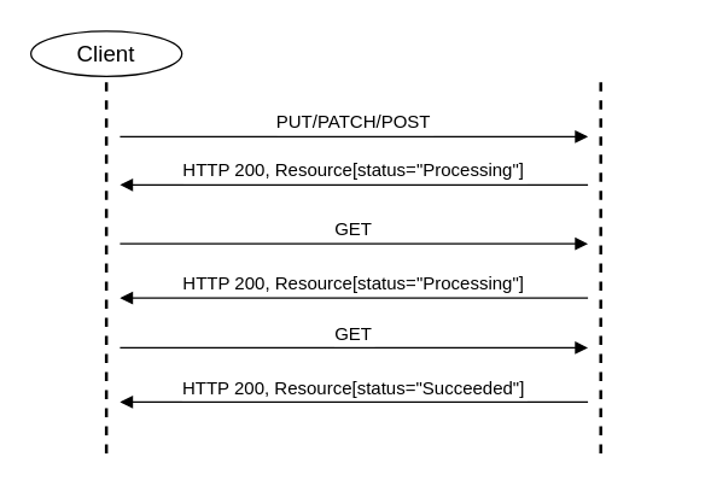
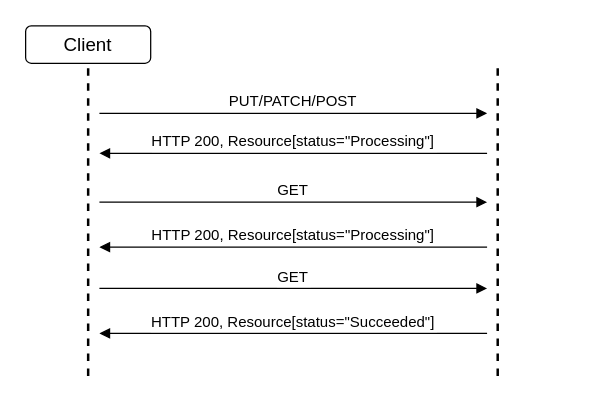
  <mxCell id="0" />
  <mxCell id="1" parent="0" />
  <mxCell id="2" value="PUT/PATCH/POST" style="verticalAlign=bottom;endArrow=block;shadow=0;strokeWidth=1;fontSize=12;" parent="1" edge="1"><mxGeometry relative="1" as="geometry"><mxPoint x="79" y="90" as="sourcePoint" /><mxPoint x="389" y="90" as="targetPoint" /></mxGeometry></mxCell>
  <mxCell id="3" value="HTTP 200, Resource[status=&quot;Processing&quot;]" style="verticalAlign=bottom;endArrow=block;shadow=0;strokeWidth=1;fontSize=12;" parent="1" edge="1"><mxGeometry relative="1" as="geometry"><mxPoint x="389" y="122" as="sourcePoint" /><mxPoint x="79" y="122" as="targetPoint" /></mxGeometry></mxCell>
- <mxCell id="4" value="Client" style="ellipse;whiteSpace=wrap;html=1;fontSize=15;" parent="1" vertex="1"><mxGeometry x="20" y="20" width="100" height="30" as="geometry" /></mxCell>
+ <mxCell id="4" value="Client" style="rounded=1;whiteSpace=wrap;html=1;fontSize=15;" parent="1" vertex="1"><mxGeometry x="20" y="20" width="100" height="30" as="geometry" /></mxCell>
  <mxCell id="5" value="" style="endArrow=none;dashed=1;html=1;fontSize=15;entryX=0.5;entryY=1;entryDx=0;entryDy=0;strokeWidth=2;" parent="1" target="4" edge="1"><mxGeometry width="50" height="50" relative="1" as="geometry"><mxPoint x="70" y="300" as="sourcePoint" /><mxPoint x="310" y="160" as="targetPoint" /></mxGeometry></mxCell>
  <mxCell id="6" value="" style="group" parent="1" vertex="1" connectable="0"><mxGeometry x="349" y="20" width="100" height="280" as="geometry" /></mxCell>
  <mxCell id="7" value="" style="endArrow=none;dashed=1;html=1;fontSize=15;entryX=0.5;entryY=1;entryDx=0;entryDy=0;strokeWidth=2;" parent="6" edge="1"><mxGeometry width="50" height="50" relative="1" as="geometry"><mxPoint x="48.5" y="280" as="sourcePoint" /><mxPoint x="48.5" y="30" as="targetPoint" /></mxGeometry></mxCell>
  <mxCell id="8" value="GET" style="verticalAlign=bottom;endArrow=block;shadow=0;strokeWidth=1;fontSize=12;" parent="1" edge="1"><mxGeometry x="300" y="71" as="geometry"><mxPoint x="79" y="161" as="sourcePoint" /><mxPoint x="389" y="161" as="targetPoint" /></mxGeometry></mxCell>
  <mxCell id="9" value="HTTP 200, Resource[status=&quot;Processing&quot;]" style="verticalAlign=bottom;endArrow=block;shadow=0;strokeWidth=1;fontSize=12;" parent="1" edge="1"><mxGeometry x="300" y="57" as="geometry"><mxPoint x="389" y="197" as="sourcePoint" /><mxPoint x="79" y="197" as="targetPoint" /></mxGeometry></mxCell>
  <mxCell id="10" value="GET" style="verticalAlign=bottom;endArrow=block;shadow=0;strokeWidth=1;fontSize=12;" parent="1" edge="1"><mxGeometry x="300" y="140" as="geometry"><mxPoint x="79" y="230" as="sourcePoint" /><mxPoint x="389" y="230" as="targetPoint" /></mxGeometry></mxCell>
  <mxCell id="11" value="HTTP 200, Resource[status=&quot;Succeeded&quot;]" style="verticalAlign=bottom;endArrow=block;shadow=0;strokeWidth=1;fontSize=12;" parent="1" edge="1"><mxGeometry x="300" y="126" as="geometry"><mxPoint x="389" y="266" as="sourcePoint" /><mxPoint x="79" y="266" as="targetPoint" /></mxGeometry></mxCell>
